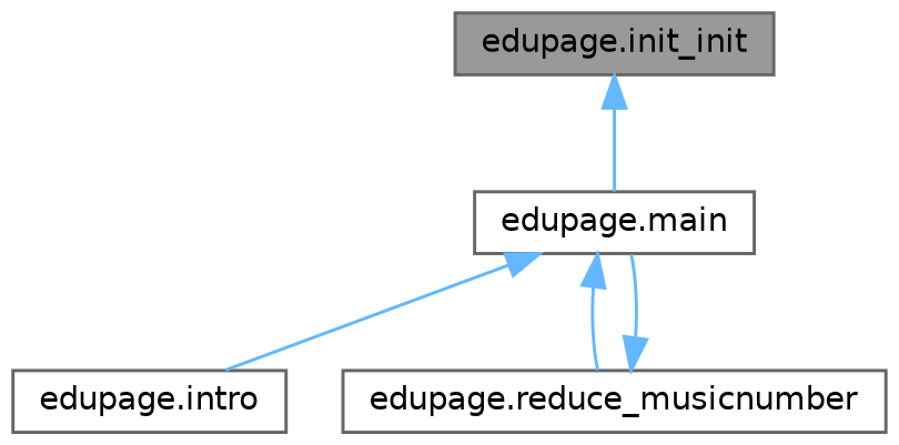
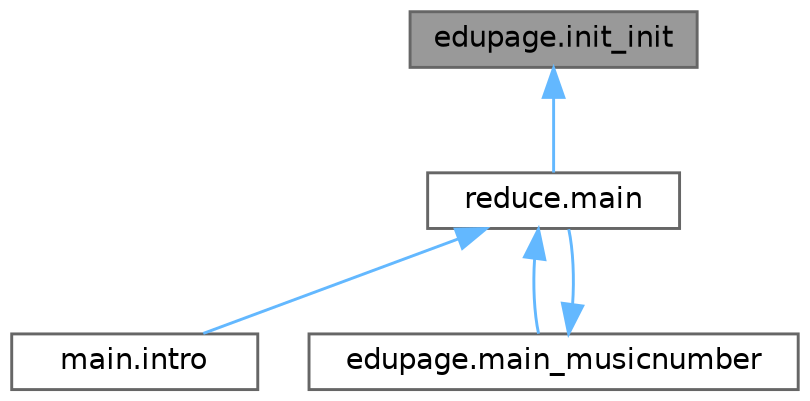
  digraph {
    rankdir=TB
    node [color=grey40 fillcolor=white fontname=Helvetica fontsize=10 shape=box style=filled]
    edge [color=steelblue1 dir=back fontname=Helvetica fontsize=10 labelfontname=Helvetica labelfontsize=10 style=solid]
    n1 [color=gray40 fillcolor=grey60 fontcolor=black height=0.2 label="edupage.init_init" width=0.4]
-   n2 [height=0.2 label="edupage.main" width=0.4]
-   n3 [height=0.2 label="edupage.intro" width=0.4]
-   n4 [height=0.2 label="edupage.reduce_musicnumber" width=0.4]
+   n2 [height=0.2 label="reduce.main" width=0.4]
+   n3 [height=0.2 label="main.intro" width=0.4]
+   n4 [height=0.2 label="edupage.main_musicnumber" width=0.4]
    n1 -> n2
    n2 -> n3
    n2 -> n4
    n4 -> n2
  }
